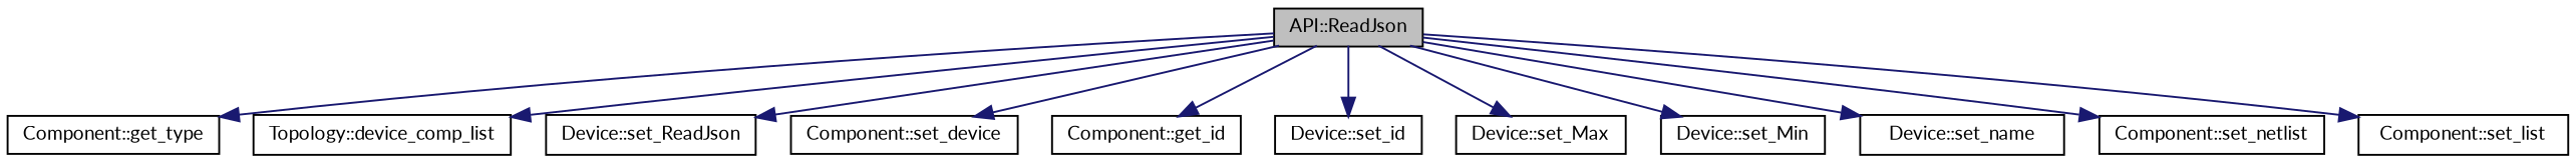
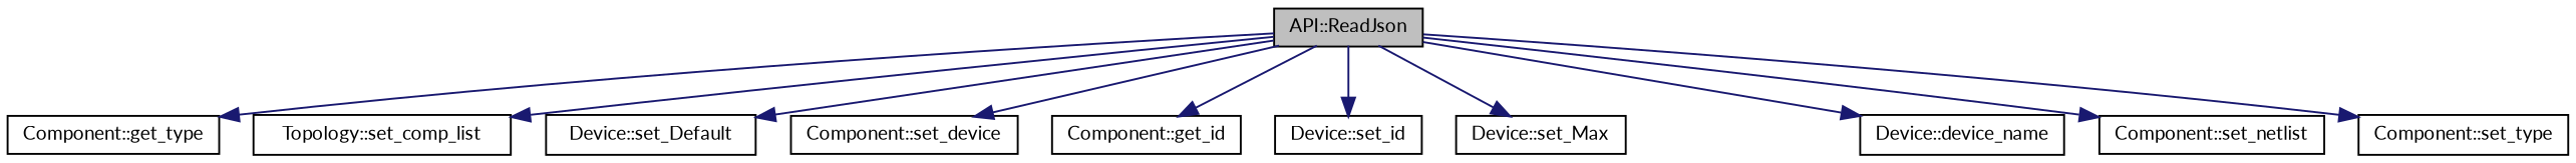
  digraph {
    fontname=Lato
    rankdir=TB
    node [color=black fillcolor=white fontname=Lato fontsize=10 shape=record style=filled]
    edge [color=midnightblue fontname=Lato fontsize=10 labelfontname=Helvetica labelfontsize=10 style=solid]
    n1 [fillcolor=grey75 fontcolor=black height=0.2 label="API::ReadJson" width=0.4]
    n2 [height=0.2 label="Component::get_type" width=0.4]
-   n3 [height=0.2 label="Topology::device_comp_list" width=0.4]
-   n4 [height=0.2 label="Device::set_ReadJson" width=0.4]
+   n3 [height=0.2 label="Topology::set_comp_list" width=0.4]
+   n4 [height=0.2 label="Device::set_Default" width=0.4]
    n5 [height=0.2 label="Component::set_device" width=0.4]
    n6 [height=0.2 label="Component::get_id" width=0.4]
    n7 [height=0.2 label="Device::set_id" width=0.4]
    n8 [height=0.2 label="Device::set_Max" width=0.4]
-   n9 [height=0.2 label="Device::set_Min" width=0.4]
-   n10 [height=0.2 label="Device::set_name" width=0.4]
+   n10 [height=0.2 label="Device::device_name" width=0.4]
    n11 [height=0.2 label="Component::set_netlist" width=0.4]
-   n12 [height=0.2 label="Component::set_list" width=0.4]
+   n12 [height=0.2 label="Component::set_type" width=0.4]
    n1 -> n2
    n1 -> n3
    n1 -> n4
    n1 -> n5
    n1 -> n6
    n1 -> n7
    n1 -> n8
-   n1 -> n9
    n1 -> n10
    n1 -> n11
    n1 -> n12
  }
